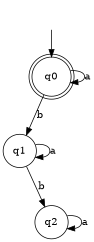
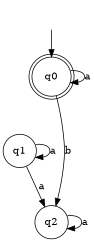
  digraph {
    node [shape=circle]
    q1
    q2
    _nil [style=invis shape=""]
    q0 [shape=doublecircle]
    q1 -> q1 [label=a]
-   q1 -> q2 [label=b]
+   q1 -> q2 [label=a]
    q2 -> q2 [label=a]
    _nil -> q0
-   q0 -> q1 [label=b]
+   q0 -> q2 [label=b]
    q0 -> q0 [label=a]
  }
